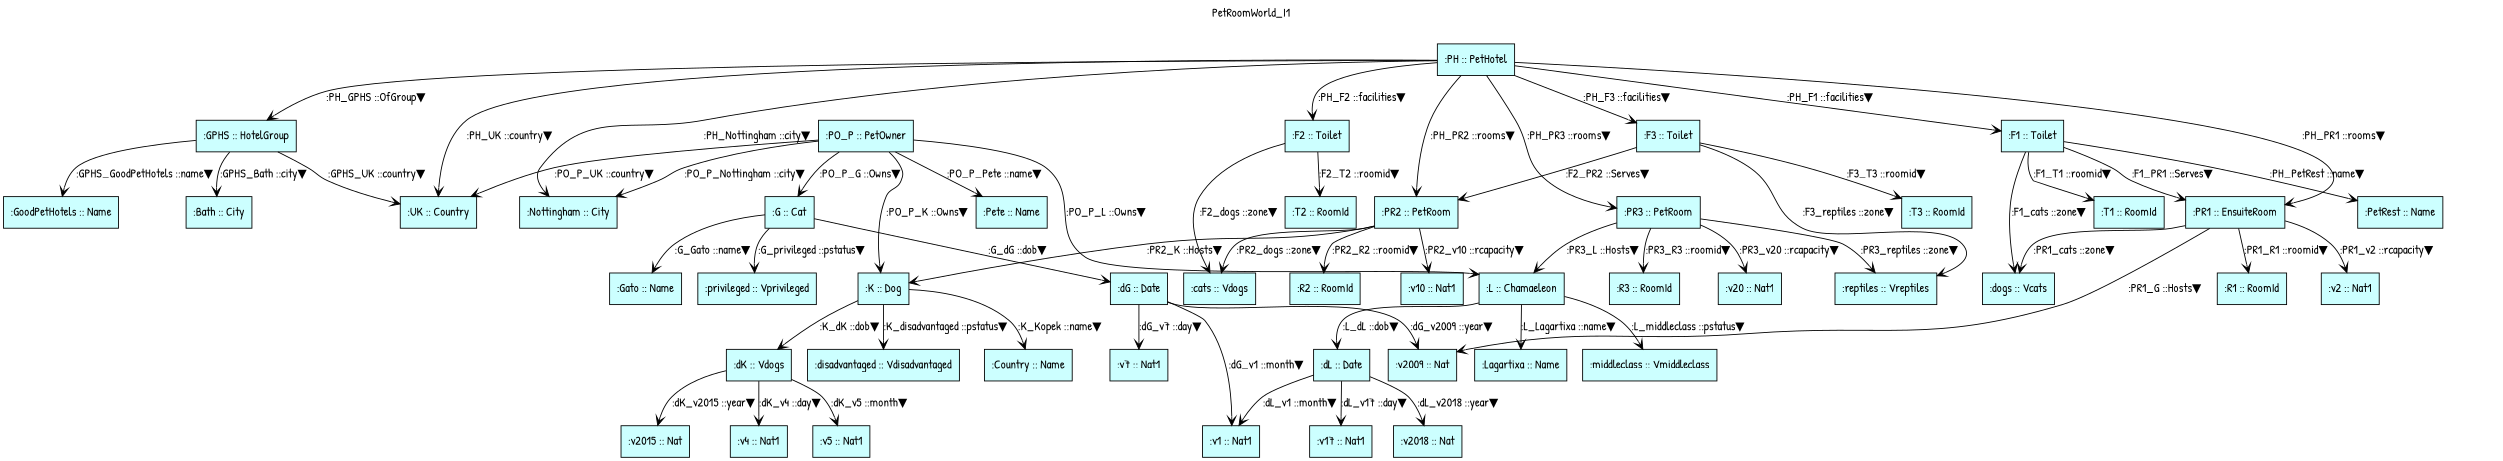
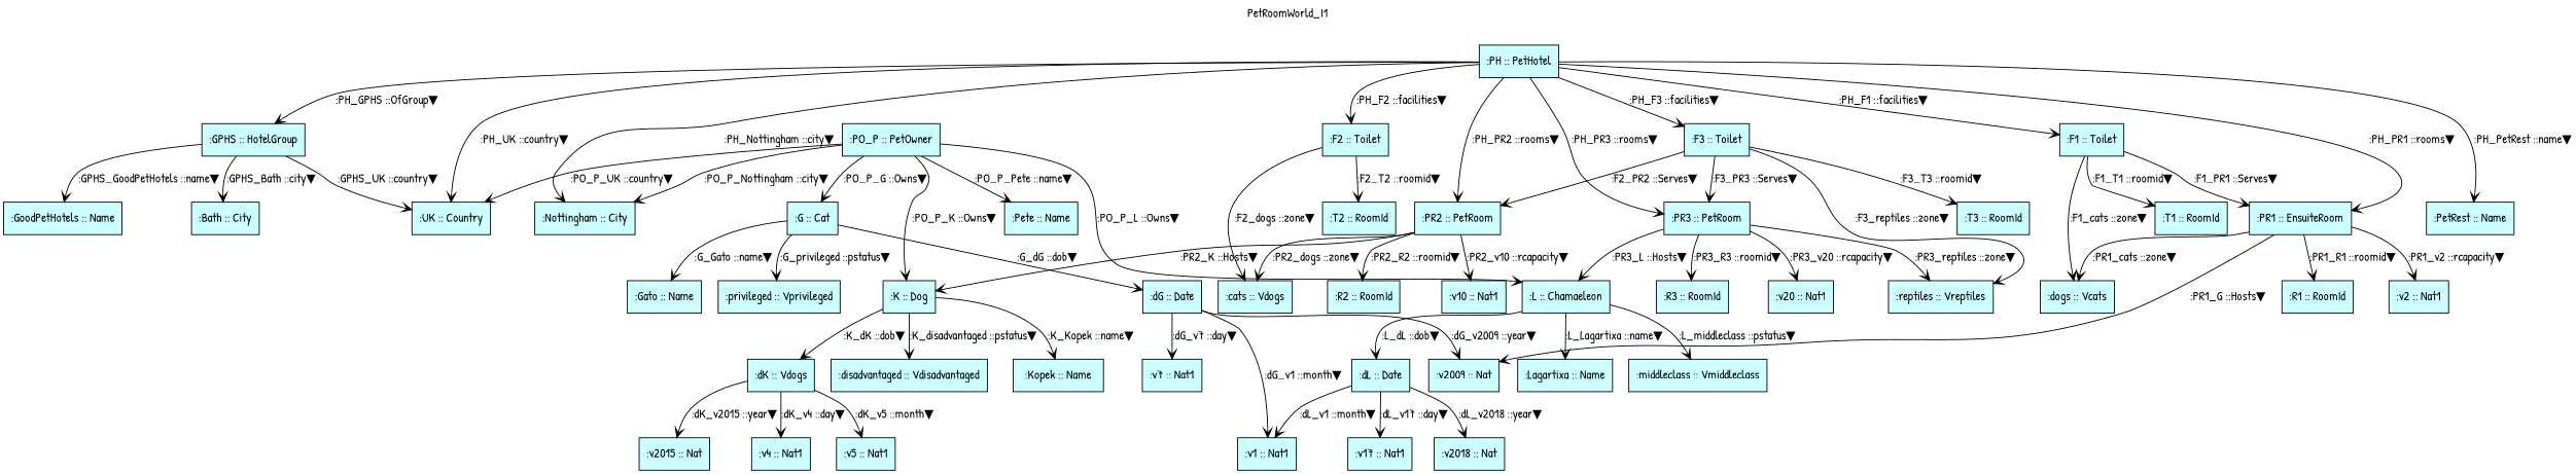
  digraph {
    fontname="Patrick Hand"
    label=PetRoomWorld_I1
    labelfontsize=12
    labelloc=tl
    node [fillcolor="#CCFFFF" fontname="Patrick Hand" shape=box style=filled]
    edge [arrowhead=vee fontname="Patrick Hand"]
    n1 [label=":Nottingham :: City"]
    n2 [label=":UK :: Country"]
    n3 [label=":Bath :: City"]
    n4 [label=":GoodPetHotels :: Name"]
    n5 [label=":PH :: PetHotel"]
    n6 [label=":PetRest :: Name"]
    n7 [label=":GPHS :: HotelGroup"]
    n8 [label=":F1 :: Toilet"]
    n9 [label=":PR1 :: EnsuiteRoom"]
    n10 [label=":PR2 :: PetRoom"]
    n11 [label=":F2 :: Toilet"]
    n12 [label=":F3 :: Toilet"]
    n13 [label=":PR3 :: PetRoom"]
    n14 [label=":T1 :: RoomId"]
    n15 [label=":dogs :: Vcats"]
    n16 [label=":R1 :: RoomId"]
    n17 [label=":v2 :: Nat1"]
    n18 [label=":v2009 :: Nat"]
    n19 [label=":v10 :: Nat1"]
    n20 [label=":cats :: Vdogs"]
    n21 [label=":R2 :: RoomId"]
    n22 [label=":K :: Dog"]
    n23 [label=":T2 :: RoomId"]
    n24 [label=":T3 :: RoomId"]
    n25 [label=":reptiles :: Vreptiles"]
    n26 [label=":R3 :: RoomId"]
    n27 [label=":v20 :: Nat1"]
    n28 [label=":L :: Chamaeleon"]
    n29 [label=":G :: Cat"]
    n30 [label=":Gato :: Name"]
    n31 [label=":privileged :: Vprivileged"]
    n32 [label=":dG :: Date"]
    n33 [label=":v7 :: Nat1"]
    n34 [label=":v1 :: Nat1"]
-   n35 [label=":Country :: Name"]
+   n35 [label=":Kopek :: Name"]
    n36 [label=":dK :: Vdogs"]
    n37 [label=":disadvantaged :: Vdisadvantaged"]
    n38 [label=":v4 :: Nat1"]
    n39 [label=":v5 :: Nat1"]
    n40 [label=":v2015 :: Nat"]
    n41 [label=":Lagartixa :: Name"]
    n42 [label=":dL :: Date"]
    n43 [label=":middleclass :: Vmiddleclass"]
    n44 [label=":v17 :: Nat1"]
    n45 [label=":v2018 :: Nat"]
    n46 [label=":PO_P :: PetOwner"]
    n47 [label=":Pete :: Name"]
    n5 -> n1 [label=":PH_Nottingham ::city▼"]
    n5 -> n2 [label=":PH_UK ::country▼"]
-   n8 -> n6 [label=":PH_PetRest ::name▼"]
+   n5 -> n6 [label=":PH_PetRest ::name▼"]
    n5 -> n7 [label=":PH_GPHS ::OfGroup▼"]
    n5 -> n8 [label=":PH_F1 ::facilities▼"]
    n5 -> n9 [label=":PH_PR1 ::rooms▼"]
    n5 -> n10 [label=":PH_PR2 ::rooms▼"]
    n5 -> n11 [label=":PH_F2 ::facilities▼"]
    n5 -> n12 [label=":PH_F3 ::facilities▼"]
    n5 -> n13 [label=":PH_PR3 ::rooms▼"]
    n7 -> n2 [label=":GPHS_UK ::country▼"]
    n7 -> n3 [label=":GPHS_Bath ::city▼"]
    n7 -> n4 [label=":GPHS_GoodPetHotels ::name▼"]
    n8 -> n9 [label=":F1_PR1 ::Serves▼"]
    n8 -> n14 [label=":F1_T1 ::roomid▼"]
    n8 -> n15 [label=":F1_cats ::zone▼"]
    n9 -> n15 [label=":PR1_cats ::zone▼"]
    n9 -> n16 [label=":PR1_R1 ::roomid▼"]
    n9 -> n17 [label=":PR1_v2 ::rcapacity▼"]
    n9 -> n18 [label=":PR1_G ::Hosts▼"]
    n10 -> n19 [label=":PR2_v10 ::rcapacity▼"]
    n10 -> n20 [label=":PR2_dogs ::zone▼"]
    n10 -> n21 [label=":PR2_R2 ::roomid▼"]
    n10 -> n22 [label=":PR2_K ::Hosts▼"]
    n11 -> n20 [label=":F2_dogs ::zone▼"]
    n11 -> n23 [label=":F2_T2 ::roomid▼"]
    n12 -> n10 [label=":F2_PR2 ::Serves▼"]
+   n12 -> n13 [label=":F3_PR3 ::Serves▼"]
    n12 -> n24 [label=":F3_T3 ::roomid▼"]
    n12 -> n25 [label=":F3_reptiles ::zone▼"]
    n13 -> n25 [label=":PR3_reptiles ::zone▼"]
    n13 -> n26 [label=":PR3_R3 ::roomid▼"]
    n13 -> n27 [label=":PR3_v20 ::rcapacity▼"]
    n13 -> n28 [label=":PR3_L ::Hosts▼"]
    n22 -> n35 [label=":K_Kopek ::name▼"]
    n22 -> n36 [label=":K_dK ::dob▼"]
    n22 -> n37 [label=":K_disadvantaged ::pstatus▼"]
    n28 -> n41 [label=":L_Lagartixa ::name▼"]
    n28 -> n42 [label=":L_dL ::dob▼"]
    n28 -> n43 [label=":L_middleclass ::pstatus▼"]
    n29 -> n30 [label=":G_Gato ::name▼"]
    n29 -> n31 [label=":G_privileged ::pstatus▼"]
    n29 -> n32 [label=":G_dG ::dob▼"]
    n32 -> n18 [label=":dG_v2009 ::year▼"]
    n32 -> n33 [label=":dG_v7 ::day▼"]
    n32 -> n34 [label=":dG_v1 ::month▼"]
    n36 -> n38 [label=":dK_v4 ::day▼"]
    n36 -> n39 [label=":dK_v5 ::month▼"]
    n36 -> n40 [label=":dK_v2015 ::year▼"]
    n42 -> n34 [label=":dL_v1 ::month▼"]
    n42 -> n44 [label=":dL_v17 ::day▼"]
    n42 -> n45 [label=":dL_v2018 ::year▼"]
    n46 -> n1 [label=":PO_P_Nottingham ::city▼"]
    n46 -> n2 [label=":PO_P_UK ::country▼"]
    n46 -> n22 [label=":PO_P_K ::Owns▼"]
    n46 -> n28 [label=":PO_P_L ::Owns▼"]
    n46 -> n29 [label=":PO_P_G ::Owns▼"]
    n46 -> n47 [label=":PO_P_Pete ::name▼"]
  }
